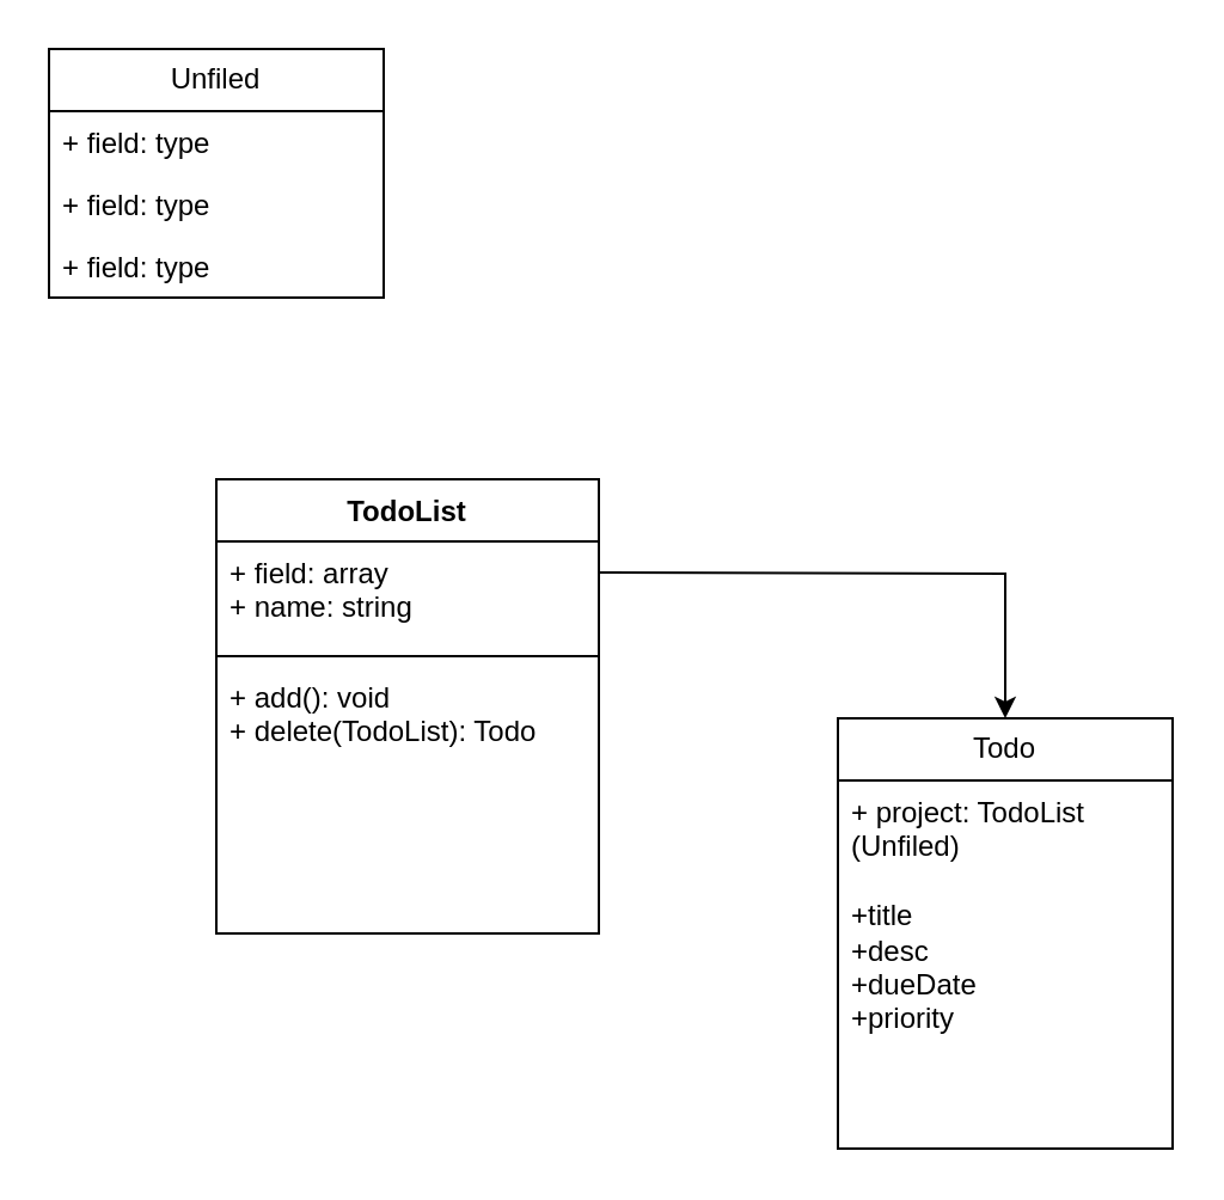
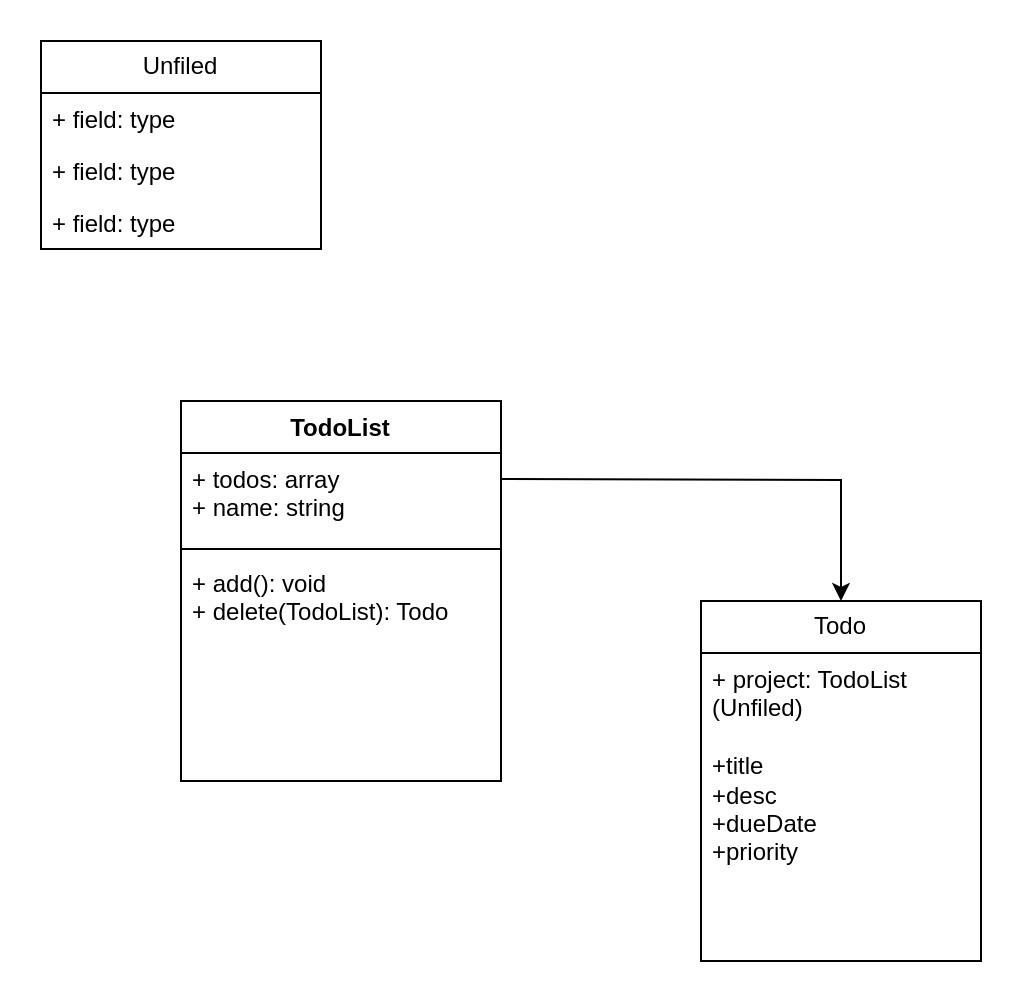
  <mxCell id="0" />
  <mxCell id="1" parent="0" />
  <mxCell id="2" value="Todo" style="swimlane;fontStyle=0;childLayout=stackLayout;horizontal=1;startSize=26;fillColor=none;horizontalStack=0;resizeParent=1;resizeParentMax=0;resizeLast=0;collapsible=1;marginBottom=0;whiteSpace=wrap;html=1;" vertex="1" parent="1"><mxGeometry x="350" y="300" width="140" height="180" as="geometry" /></mxCell>
  <mxCell id="3" value="+ project: TodoList (Unfiled)&lt;div&gt;&lt;br&gt;&lt;/div&gt;&lt;div&gt;+title&lt;/div&gt;&lt;div&gt;+desc&lt;/div&gt;&lt;div&gt;+dueDate&lt;/div&gt;&lt;div&gt;+priority&lt;/div&gt;" style="text;strokeColor=none;fillColor=none;align=left;verticalAlign=top;spacingLeft=4;spacingRight=4;overflow=hidden;rotatable=0;points=[[0,0.5],[1,0.5]];portConstraint=eastwest;whiteSpace=wrap;html=1;" vertex="1" parent="2"><mxGeometry y="26" width="140" height="154" as="geometry" /></mxCell>
  <mxCell id="4" style="edgeStyle=orthogonalEdgeStyle;rounded=0;orthogonalLoop=1;jettySize=auto;html=1;exitX=1;exitY=0.5;exitDx=0;exitDy=0;entryX=0.5;entryY=0;entryDx=0;entryDy=0;" edge="1" parent="1" target="2"><mxGeometry relative="1" as="geometry"><mxPoint x="250" y="239" as="sourcePoint" /></mxGeometry></mxCell>
  <mxCell id="5" value="Unfiled" style="swimlane;fontStyle=0;childLayout=stackLayout;horizontal=1;startSize=26;fillColor=none;horizontalStack=0;resizeParent=1;resizeParentMax=0;resizeLast=0;collapsible=1;marginBottom=0;whiteSpace=wrap;html=1;" vertex="1" parent="1"><mxGeometry x="20" y="20" width="140" height="104" as="geometry" /></mxCell>
  <mxCell id="6" value="+ field: type" style="text;strokeColor=none;fillColor=none;align=left;verticalAlign=top;spacingLeft=4;spacingRight=4;overflow=hidden;rotatable=0;points=[[0,0.5],[1,0.5]];portConstraint=eastwest;whiteSpace=wrap;html=1;" vertex="1" parent="5"><mxGeometry y="26" width="140" height="26" as="geometry" /></mxCell>
  <mxCell id="7" value="+ field: type" style="text;strokeColor=none;fillColor=none;align=left;verticalAlign=top;spacingLeft=4;spacingRight=4;overflow=hidden;rotatable=0;points=[[0,0.5],[1,0.5]];portConstraint=eastwest;whiteSpace=wrap;html=1;" vertex="1" parent="5"><mxGeometry y="52" width="140" height="26" as="geometry" /></mxCell>
  <mxCell id="8" value="+ field: type" style="text;strokeColor=none;fillColor=none;align=left;verticalAlign=top;spacingLeft=4;spacingRight=4;overflow=hidden;rotatable=0;points=[[0,0.5],[1,0.5]];portConstraint=eastwest;whiteSpace=wrap;html=1;" vertex="1" parent="5"><mxGeometry y="78" width="140" height="26" as="geometry" /></mxCell>
  <mxCell id="9" value="TodoList" style="swimlane;fontStyle=1;align=center;verticalAlign=top;childLayout=stackLayout;horizontal=1;startSize=26;horizontalStack=0;resizeParent=1;resizeParentMax=0;resizeLast=0;collapsible=1;marginBottom=0;whiteSpace=wrap;html=1;" vertex="1" parent="1"><mxGeometry x="90" y="200" width="160" height="190" as="geometry" /></mxCell>
- <mxCell id="10" value="+ field: array&lt;div&gt;+ name: string&lt;/div&gt;" style="text;strokeColor=none;fillColor=none;align=left;verticalAlign=top;spacingLeft=4;spacingRight=4;overflow=hidden;rotatable=0;points=[[0,0.5],[1,0.5]];portConstraint=eastwest;whiteSpace=wrap;html=1;" vertex="1" parent="9"><mxGeometry y="26" width="160" height="44" as="geometry" /></mxCell>
+ <mxCell id="10" value="+ todos: array&lt;div&gt;+ name: string&lt;/div&gt;" style="text;strokeColor=none;fillColor=none;align=left;verticalAlign=top;spacingLeft=4;spacingRight=4;overflow=hidden;rotatable=0;points=[[0,0.5],[1,0.5]];portConstraint=eastwest;whiteSpace=wrap;html=1;" vertex="1" parent="9"><mxGeometry y="26" width="160" height="44" as="geometry" /></mxCell>
  <mxCell id="11" value="" style="line;strokeWidth=1;fillColor=none;align=left;verticalAlign=middle;spacingTop=-1;spacingLeft=3;spacingRight=3;rotatable=0;labelPosition=right;points=[];portConstraint=eastwest;strokeColor=inherit;" vertex="1" parent="9"><mxGeometry y="70" width="160" height="8" as="geometry" /></mxCell>
  <mxCell id="12" value="+ add(): void&lt;div&gt;+ delete(TodoList): Todo&lt;/div&gt;&lt;div&gt;&lt;br&gt;&lt;/div&gt;" style="text;strokeColor=none;fillColor=none;align=left;verticalAlign=top;spacingLeft=4;spacingRight=4;overflow=hidden;rotatable=0;points=[[0,0.5],[1,0.5]];portConstraint=eastwest;whiteSpace=wrap;html=1;" vertex="1" parent="9"><mxGeometry y="78" width="160" height="112" as="geometry" /></mxCell>
